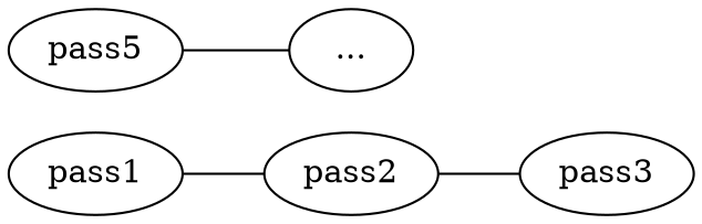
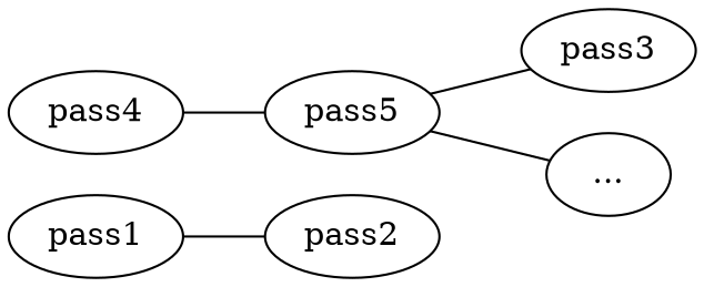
  graph {
    rankdir=LR
    pass1
    pass2
    pass3
+   pass4
    pass5
    "..."
    pass1 -- pass2
-   pass2 -- pass3
+   pass5 -- pass3
+   pass4 -- pass5
    pass5 -- "..."
  }
